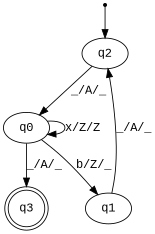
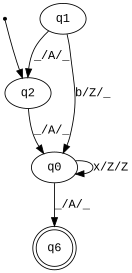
  digraph {
    fontname="Liberation Mono"
    node [fontname="Liberation Mono"]
    edge [fontname="Liberation Mono"]
    inic [shape=point]
    q2
    q0
-   q3 [shape=doublecircle]
+   q3 [shape=doublecircle label=q6]
    q1
    inic -> q2
    q2 -> q0 [label="_/A/_"]
    q0 -> q0 [label="x/Z/Z"]
    q0 -> q3 [label="_/A/_"]
-   q0 -> q1 [label="b/Z/_"]
+   q1 -> q0 [label="b/Z/_"]
    q1 -> q2 [label="_/A/_"]
  }
